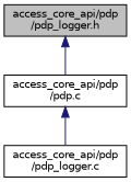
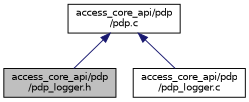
  digraph {
    node [color=black fillcolor=white fontname=Helvetica fontsize=10 shape=record style=filled]
    edge [color=midnightblue dir=back fontname=Helvetica fontsize=10 labelfontname=Helvetica labelfontsize=10 style=solid]
    n1 [fillcolor=grey75 fontcolor=black height=0.2 label="access_core_api/pdp\l/pdp_logger.h" width=0.4]
    n2 [height=0.2 label="access_core_api/pdp\l/pdp.c" width=0.4]
    n3 [height=0.2 label="access_core_api/pdp\l/pdp_logger.c" width=0.4]
-   n1 -> n2
+   n2 -> n1
    n2 -> n3
  }
